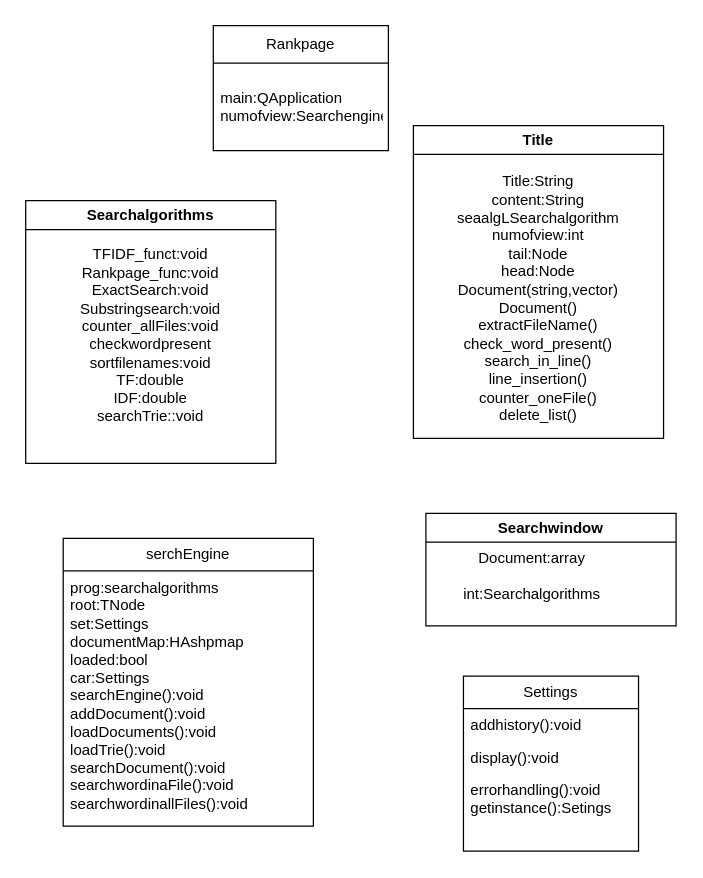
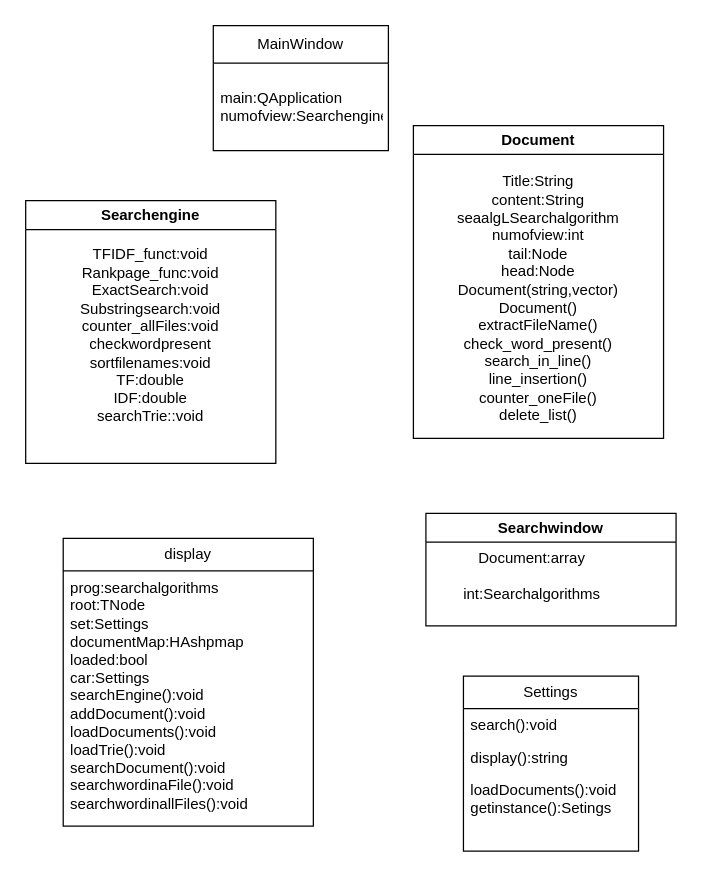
  <mxCell id="0" />
  <mxCell id="1" parent="0" />
- <mxCell id="2" value="Rankpage" style="swimlane;fontStyle=0;childLayout=stackLayout;horizontal=1;startSize=30;horizontalStack=0;resizeParent=1;resizeParentMax=0;resizeLast=0;collapsible=1;marginBottom=0;whiteSpace=wrap;html=1;" parent="1" vertex="1"><mxGeometry x="170" y="20" width="140" height="100" as="geometry" /></mxCell>
+ <mxCell id="2" value="MainWindow" style="swimlane;fontStyle=0;childLayout=stackLayout;horizontal=1;startSize=30;horizontalStack=0;resizeParent=1;resizeParentMax=0;resizeLast=0;collapsible=1;marginBottom=0;whiteSpace=wrap;html=1;" parent="1" vertex="1"><mxGeometry x="170" y="20" width="140" height="100" as="geometry" /></mxCell>
  <mxCell id="3" value="main:QApplication&lt;br&gt;numofview:Searchengine" style="text;strokeColor=none;fillColor=none;align=left;verticalAlign=middle;spacingLeft=4;spacingRight=4;overflow=hidden;points=[[0,0.5],[1,0.5]];portConstraint=eastwest;rotatable=0;whiteSpace=wrap;html=1;" parent="2" vertex="1"><mxGeometry y="30" width="140" height="70" as="geometry" /></mxCell>
- <mxCell id="4" value="Title" style="swimlane;whiteSpace=wrap;html=1;" parent="1" vertex="1"><mxGeometry x="330" y="100" width="200" height="250" as="geometry" /></mxCell>
+ <mxCell id="4" value="Document" style="swimlane;whiteSpace=wrap;html=1;" parent="1" vertex="1"><mxGeometry x="330" y="100" width="200" height="250" as="geometry" /></mxCell>
  <mxCell id="5" value="Title:String&lt;br&gt;content:String&lt;br&gt;seaalgLSearchalgorithm&lt;br&gt;numofview:int&lt;br&gt;tail:Node&lt;br&gt;head:Node&lt;br&gt;Document(string,vector)&lt;br&gt;Document()&lt;br&gt;extractFileName()&lt;br&gt;check_word_present()&lt;br&gt;search_in_line()&lt;br&gt;line_insertion()&lt;br&gt;counter_oneFile()&lt;br&gt;delete_list()&lt;br&gt;&lt;br&gt;&lt;br&gt;&lt;br&gt;" style="text;html=1;strokeColor=none;fillColor=none;align=center;verticalAlign=middle;whiteSpace=wrap;rounded=0;" parent="4" vertex="1"><mxGeometry x="15" y="120" width="170" height="80" as="geometry" /></mxCell>
- <mxCell id="6" value="Searchalgorithms" style="swimlane;whiteSpace=wrap;html=1;" parent="1" vertex="1"><mxGeometry x="20" y="160" width="200" height="210" as="geometry" /></mxCell>
+ <mxCell id="6" value="Searchengine" style="swimlane;whiteSpace=wrap;html=1;" parent="1" vertex="1"><mxGeometry x="20" y="160" width="200" height="210" as="geometry" /></mxCell>
  <mxCell id="7" value="&lt;div style=&quot;color: rgb(212, 212, 212); background-color: rgb(30, 30, 30); font-family: Consolas, &amp;quot;Courier New&amp;quot;, monospace; font-size: 14px; line-height: 19px;&quot;&gt;&lt;/div&gt;TFIDF_funct:void&lt;br&gt;Rankpage_func:void&lt;br&gt;ExactSearch:void&lt;br&gt;Substringsearch:void&lt;br&gt;counter_allFiles:void&lt;br&gt;checkwordpresent&lt;br&gt;sortfilenames:void&lt;br&gt;TF:double&lt;br&gt;IDF:double&lt;br&gt;searchTrie::void&lt;br&gt;&lt;br&gt;" style="text;html=1;strokeColor=none;fillColor=none;align=center;verticalAlign=middle;whiteSpace=wrap;rounded=0;" parent="6" vertex="1"><mxGeometry x="70" y="40" width="60" height="150" as="geometry" /></mxCell>
  <mxCell id="8" value="Searchwindow" style="swimlane;whiteSpace=wrap;html=1;" parent="1" vertex="1"><mxGeometry x="340" y="410" width="200" height="90" as="geometry" /></mxCell>
  <mxCell id="9" value="Document:array&lt;br&gt;&lt;br&gt;int:Searchalgorithms" style="text;html=1;strokeColor=none;fillColor=none;align=center;verticalAlign=middle;whiteSpace=wrap;rounded=0;" parent="8" vertex="1"><mxGeometry x="20" y="30" width="130" height="40" as="geometry" /></mxCell>
- <mxCell id="10" value="serchEngine" style="swimlane;fontStyle=0;childLayout=stackLayout;horizontal=1;startSize=26;fillColor=none;horizontalStack=0;resizeParent=1;resizeParentMax=0;resizeLast=0;collapsible=1;marginBottom=0;whiteSpace=wrap;html=1;" vertex="1" parent="1"><mxGeometry x="50" y="430" width="200" height="230" as="geometry" /></mxCell>
+ <mxCell id="10" value="display" style="swimlane;fontStyle=0;childLayout=stackLayout;horizontal=1;startSize=26;fillColor=none;horizontalStack=0;resizeParent=1;resizeParentMax=0;resizeLast=0;collapsible=1;marginBottom=0;whiteSpace=wrap;html=1;" vertex="1" parent="1"><mxGeometry x="50" y="430" width="200" height="230" as="geometry" /></mxCell>
  <mxCell id="11" value="prog:searchalgorithms&lt;br&gt;root:TNode&lt;br&gt;set:Settings&lt;br&gt;documentMap:HAshpmap&lt;br&gt;loaded:bool&lt;br&gt;car:Settings&lt;br&gt;searchEngine():void&lt;br&gt;addDocument():void&lt;br&gt;loadDocuments():void&lt;br&gt;loadTrie():void&lt;br&gt;searchDocument():void&lt;br&gt;searchwordinaFile():void&lt;br&gt;searchwordinallFiles():void" style="text;strokeColor=none;fillColor=none;align=left;verticalAlign=top;spacingLeft=4;spacingRight=4;overflow=hidden;rotatable=0;points=[[0,0.5],[1,0.5]];portConstraint=eastwest;whiteSpace=wrap;html=1;" vertex="1" parent="10"><mxGeometry y="26" width="200" height="204" as="geometry" /></mxCell>
  <mxCell id="12" value="Settings" style="swimlane;fontStyle=0;childLayout=stackLayout;horizontal=1;startSize=26;fillColor=none;horizontalStack=0;resizeParent=1;resizeParentMax=0;resizeLast=0;collapsible=1;marginBottom=0;whiteSpace=wrap;html=1;" vertex="1" parent="1"><mxGeometry x="370" y="540" width="140" height="140" as="geometry" /></mxCell>
- <mxCell id="13" value="addhistory():void" style="text;strokeColor=none;fillColor=none;align=left;verticalAlign=top;spacingLeft=4;spacingRight=4;overflow=hidden;rotatable=0;points=[[0,0.5],[1,0.5]];portConstraint=eastwest;whiteSpace=wrap;html=1;" vertex="1" parent="12"><mxGeometry y="26" width="140" height="26" as="geometry" /></mxCell>
- <mxCell id="14" value="display():void" style="text;strokeColor=none;fillColor=none;align=left;verticalAlign=top;spacingLeft=4;spacingRight=4;overflow=hidden;rotatable=0;points=[[0,0.5],[1,0.5]];portConstraint=eastwest;whiteSpace=wrap;html=1;" vertex="1" parent="12"><mxGeometry y="52" width="140" height="26" as="geometry" /></mxCell>
- <mxCell id="15" value="errorhandling():void&lt;br&gt;getinstance():Setings" style="text;strokeColor=none;fillColor=none;align=left;verticalAlign=top;spacingLeft=4;spacingRight=4;overflow=hidden;rotatable=0;points=[[0,0.5],[1,0.5]];portConstraint=eastwest;whiteSpace=wrap;html=1;" vertex="1" parent="12"><mxGeometry y="78" width="140" height="62" as="geometry" /></mxCell>
+ <mxCell id="13" value="search():void" style="text;strokeColor=none;fillColor=none;align=left;verticalAlign=top;spacingLeft=4;spacingRight=4;overflow=hidden;rotatable=0;points=[[0,0.5],[1,0.5]];portConstraint=eastwest;whiteSpace=wrap;html=1;" vertex="1" parent="12"><mxGeometry y="26" width="140" height="26" as="geometry" /></mxCell>
+ <mxCell id="14" value="display():string" style="text;strokeColor=none;fillColor=none;align=left;verticalAlign=top;spacingLeft=4;spacingRight=4;overflow=hidden;rotatable=0;points=[[0,0.5],[1,0.5]];portConstraint=eastwest;whiteSpace=wrap;html=1;" vertex="1" parent="12"><mxGeometry y="52" width="140" height="26" as="geometry" /></mxCell>
+ <mxCell id="15" value="loadDocuments():void&lt;br&gt;getinstance():Setings" style="text;strokeColor=none;fillColor=none;align=left;verticalAlign=top;spacingLeft=4;spacingRight=4;overflow=hidden;rotatable=0;points=[[0,0.5],[1,0.5]];portConstraint=eastwest;whiteSpace=wrap;html=1;" vertex="1" parent="12"><mxGeometry y="78" width="140" height="62" as="geometry" /></mxCell>
